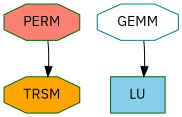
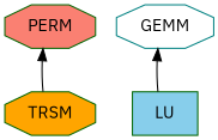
  digraph {
    fontname="IBM Plex Sans"
    node [color=darkgreen fontname="IBM Plex Sans" shape=octagon style=filled]
    edge [dir=back fontname="IBM Plex Sans"]
    PERM [fillcolor=salmon]
    TRSM [fillcolor=orange]
    GEMM [color=teal fillcolor=white]
    LU [fillcolor=skyblue shape=box]
-   TRSM -> PERM
-   LU -> GEMM
+   PERM -> TRSM
+   GEMM -> LU
  }
